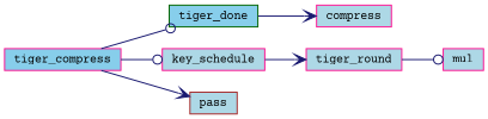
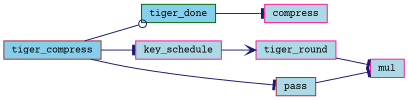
  digraph {
    fontname="Courier Prime"
    rankdir=LR
    node [color=deeppink fillcolor=lightblue fontname="Courier Prime" fontsize=10 shape=record style=filled]
    edge [arrowhead=tee color=midnightblue fontname="Courier Prime" fontsize=10 labelfontname=Helvetica labelfontsize=10 style=solid]
    n1 [color=darkgreen fillcolor=skyblue fontcolor=black height=0.2 label=tiger_done width=0.4]
    n2 [height=0.2 label=compress width=0.4]
-   n3 [fillcolor=skyblue height=0.2 label=tiger_compress width=0.4]
+   n3 [color=brown fillcolor=skyblue height=0.2 label=tiger_compress width=0.4]
    n4 [height=0.2 label=key_schedule width=0.4]
    n5 [color=brown height=0.2 label=pass width=0.4]
    n6 [height=0.2 label=tiger_round width=0.4]
    n7 [height=0.2 label=mul width=0.4]
-   n1 -> n2 [arrowhead=vee]
+   n1 -> n2
    n3 -> n1 [arrowhead=odot]
-   n3 -> n4 [arrowhead=odot]
-   n3 -> n5 [arrowhead=vee]
+   n3 -> n4
+   n3 -> n5
    n4 -> n6 [arrowhead=vee]
-   n6 -> n7 [arrowhead=odot]
+   n5 -> n7
+   n6 -> n7
  }
